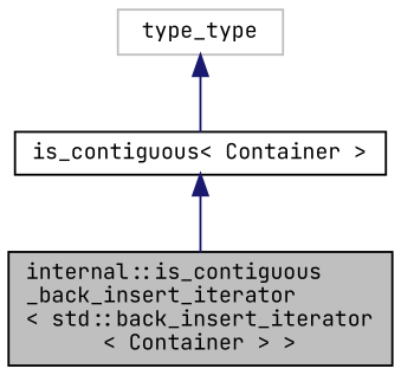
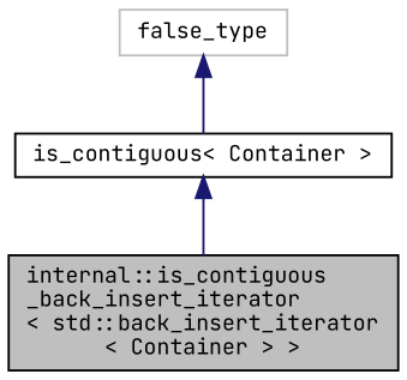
  digraph {
    fontname="JetBrains Mono"
    node [color=black fillcolor=white fontname="JetBrains Mono" fontsize=10 shape=record style=filled]
    edge [color=midnightblue dir=back fontname="JetBrains Mono" fontsize=10 labelfontname=Helvetica labelfontsize=10 style=solid]
    n1 [fillcolor=grey75 fontcolor=black height=0.2 label="internal::is_contiguous\l_back_insert_iterator\l\< std::back_insert_iterator\l\< Container \> \>" width=0.4]
    n2 [height=0.2 label="is_contiguous\< Container \>" width=0.4]
-   n3 [color=grey75 height=0.2 label=type_type width=0.4]
+   n3 [color=grey75 height=0.2 label=false_type width=0.4]
    n2 -> n1
    n3 -> n2
  }
